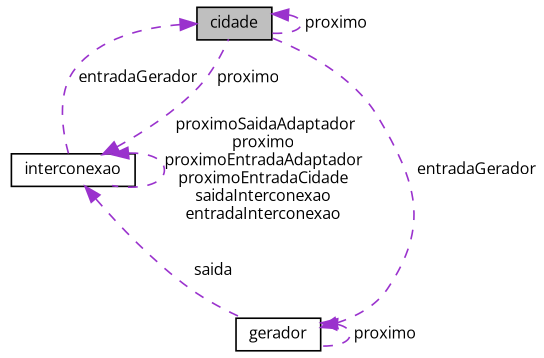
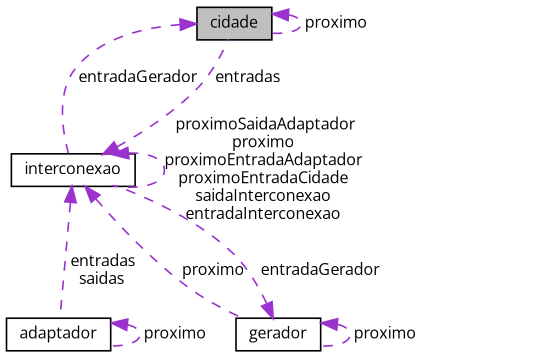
  digraph {
    fontname="Open Sans"
    node [color=black fillcolor=white fontname="Open Sans" fontsize=10 shape=record style=filled]
    edge [color=darkorchid3 dir=back fontname="Open Sans" fontsize=10 labelfontname=Helvetica labelfontsize=10 style=dashed]
    n1 [fillcolor=grey75 fontcolor=black height=0.2 label=cidade width=0.4]
    n2 [height=0.2 label=interconexao width=0.4]
+   n3 [height=0.2 label=adaptador width=0.4]
    n4 [height=0.2 label=gerador width=0.4]
    n1 -> n1 [label=" proximo"]
    n1 -> n2 [label=" entradaGerador"]
-   n2 -> n1 [label=" proximo"]
+   n2 -> n1 [label=" entradas"]
    n2 -> n2 [label=" proximoSaidaAdaptador\nproximo\nproximoEntradaAdaptador\nproximoEntradaCidade\nsaidaInterconexao\nentradaInterconexao"]
-   n2 -> n4 [label=" saida"]
-   n4 -> n1 [label=" entradaGerador"]
+   n2 -> n3 [label=" entradas\nsaidas"]
+   n2 -> n4 [label=" proximo"]
+   n3 -> n3 [label=" proximo"]
+   n4 -> n2 [label=" entradaGerador"]
    n4 -> n4 [label=" proximo"]
  }
